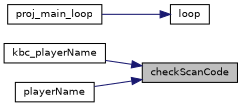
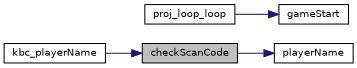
  digraph {
    rankdir=RL
    node [color=black fillcolor=white fontname=Helvetica fontsize=10 shape=record style=filled]
    edge [color=midnightblue dir=back fontname=Helvetica fontsize=10 labelfontname=Helvetica labelfontsize=10 style=solid]
    n1 [fillcolor=grey75 fontcolor=black height=0.2 label=checkScanCode width=0.4]
    n2 [height=0.2 label=kbc_playerName width=0.4]
    n3 [height=0.2 label=playerName width=0.4]
-   n4 [height=0.2 label=loop width=0.4]
-   n5 [height=0.2 label=proj_main_loop width=0.4]
+   n4 [height=0.2 label=gameStart width=0.4]
+   n5 [height=0.2 label=proj_loop_loop width=0.4]
    n1 -> n2
-   n1 -> n3
+   n3 -> n1
    n4 -> n5
  }
